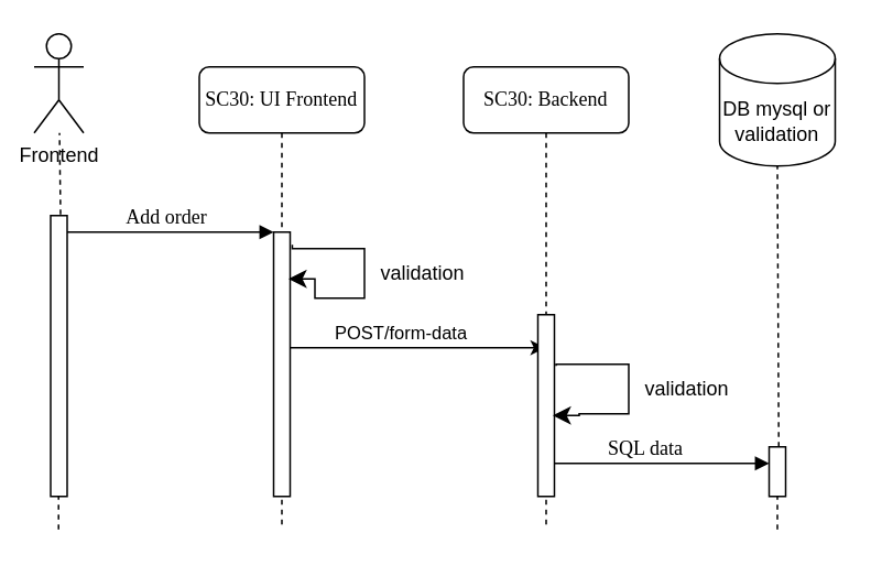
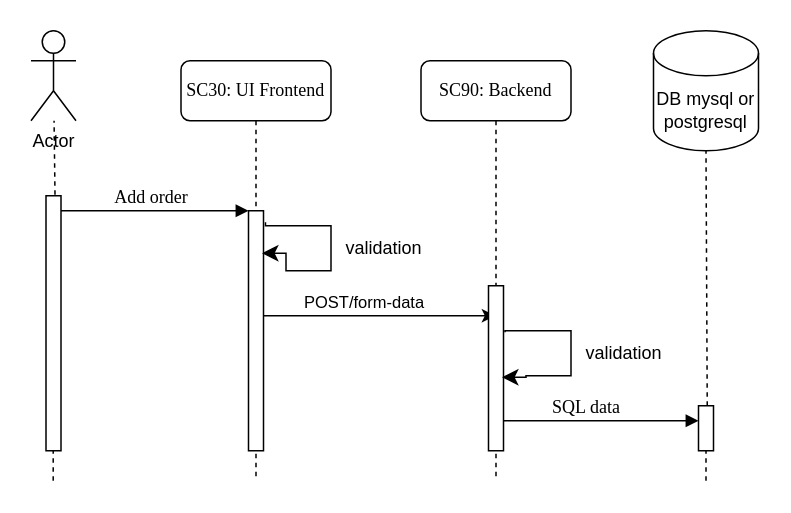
  <mxCell id="0" />
  <mxCell id="1" parent="0" />
  <mxCell id="2" value="SC30: UI Frontend" style="shape=umlLifeline;perimeter=lifelinePerimeter;whiteSpace=wrap;html=1;container=1;collapsible=0;recursiveResize=0;outlineConnect=0;rounded=1;shadow=0;comic=0;labelBackgroundColor=none;strokeWidth=1;fontFamily=Verdana;fontSize=12;align=center;" parent="1" vertex="1"><mxGeometry x="120" y="40" width="100" height="280" as="geometry" /></mxCell>
  <mxCell id="3" value="" style="html=1;points=[];perimeter=orthogonalPerimeter;rounded=0;shadow=0;comic=0;labelBackgroundColor=none;strokeWidth=1;fontFamily=Verdana;fontSize=12;align=center;" parent="2" vertex="1"><mxGeometry x="45" y="100" width="10" height="160" as="geometry" /></mxCell>
  <mxCell id="4" value="" style="edgeStyle=segmentEdgeStyle;endArrow=classic;html=1;curved=0;rounded=0;endSize=8;startSize=8;exitX=1.133;exitY=0.048;exitDx=0;exitDy=0;exitPerimeter=0;entryX=0.9;entryY=0.177;entryDx=0;entryDy=0;entryPerimeter=0;" edge="1" parent="2" source="3" target="3"><mxGeometry width="50" height="50" relative="1" as="geometry"><mxPoint x="59.83" y="110" as="sourcePoint" /><mxPoint x="70" y="140" as="targetPoint" /><Array as="points"><mxPoint x="56" y="110" /><mxPoint x="100" y="110" /><mxPoint x="100" y="140" /><mxPoint x="70" y="140" /></Array></mxGeometry></mxCell>
  <mxCell id="5" value="" style="endArrow=classic;html=1;rounded=0;" edge="1" parent="2" target="7"><mxGeometry width="50" height="50" relative="1" as="geometry"><mxPoint x="54.997" y="170" as="sourcePoint" /><mxPoint x="135.33" y="170" as="targetPoint" /></mxGeometry></mxCell>
  <mxCell id="6" value="POST/form-data" style="edgeLabel;html=1;align=center;verticalAlign=middle;resizable=0;points=[];" vertex="1" connectable="0" parent="5"><mxGeometry x="-0.137" y="1" relative="1" as="geometry"><mxPoint y="-9" as="offset" /></mxGeometry></mxCell>
- <mxCell id="7" value="SC30: Backend" style="shape=umlLifeline;perimeter=lifelinePerimeter;whiteSpace=wrap;html=1;container=1;collapsible=0;recursiveResize=0;outlineConnect=0;rounded=1;shadow=0;comic=0;labelBackgroundColor=none;strokeWidth=1;fontFamily=Verdana;fontSize=12;align=center;" parent="1" vertex="1"><mxGeometry x="280" y="40" width="100" height="280" as="geometry" /></mxCell>
+ <mxCell id="7" value="SC90: Backend" style="shape=umlLifeline;perimeter=lifelinePerimeter;whiteSpace=wrap;html=1;container=1;collapsible=0;recursiveResize=0;outlineConnect=0;rounded=1;shadow=0;comic=0;labelBackgroundColor=none;strokeWidth=1;fontFamily=Verdana;fontSize=12;align=center;" parent="1" vertex="1"><mxGeometry x="280" y="40" width="100" height="280" as="geometry" /></mxCell>
  <mxCell id="8" value="" style="html=1;points=[];perimeter=orthogonalPerimeter;rounded=0;shadow=0;comic=0;labelBackgroundColor=none;strokeWidth=1;fontFamily=Verdana;fontSize=12;align=center;" parent="7" vertex="1"><mxGeometry x="45" y="150" width="10" height="110" as="geometry" /></mxCell>
  <mxCell id="9" value="" style="edgeStyle=segmentEdgeStyle;endArrow=classic;html=1;curved=0;rounded=0;endSize=8;startSize=8;exitX=1.133;exitY=0.048;exitDx=0;exitDy=0;exitPerimeter=0;entryX=0.9;entryY=0.177;entryDx=0;entryDy=0;entryPerimeter=0;" edge="1" parent="7"><mxGeometry width="50" height="50" relative="1" as="geometry"><mxPoint x="56" y="181" as="sourcePoint" /><mxPoint x="54" y="211" as="targetPoint" /><Array as="points"><mxPoint x="56" y="180" /><mxPoint x="100" y="180" /><mxPoint x="100" y="210" /><mxPoint x="70" y="210" /></Array></mxGeometry></mxCell>
  <mxCell id="10" value="" style="html=1;points=[];perimeter=orthogonalPerimeter;rounded=0;shadow=0;comic=0;labelBackgroundColor=none;strokeWidth=1;fontFamily=Verdana;fontSize=12;align=center;" parent="1" vertex="1"><mxGeometry x="465" y="270" width="10" height="30" as="geometry" /></mxCell>
  <mxCell id="11" value="&lt;br&gt;Add order" style="html=1;verticalAlign=bottom;endArrow=block;entryX=0;entryY=0;labelBackgroundColor=none;fontFamily=Verdana;fontSize=12;edgeStyle=elbowEdgeStyle;elbow=vertical;" parent="1" target="3" edge="1"><mxGeometry relative="1" as="geometry"><mxPoint x="35" y="140" as="sourcePoint" /></mxGeometry></mxCell>
- <mxCell id="12" value="Frontend" style="shape=umlActor;verticalLabelPosition=bottom;verticalAlign=top;html=1;outlineConnect=0;" vertex="1" parent="1"><mxGeometry x="20" y="20" width="30" height="60" as="geometry" /></mxCell>
+ <mxCell id="12" value="Actor" style="shape=umlActor;verticalLabelPosition=bottom;verticalAlign=top;html=1;outlineConnect=0;" vertex="1" parent="1"><mxGeometry x="20" y="20" width="30" height="60" as="geometry" /></mxCell>
  <mxCell id="13" value="" style="html=1;points=[];perimeter=orthogonalPerimeter;rounded=0;shadow=0;comic=0;labelBackgroundColor=none;strokeWidth=1;fontFamily=Verdana;fontSize=12;align=center;" vertex="1" parent="1"><mxGeometry x="30" y="130" width="10" height="170" as="geometry" /></mxCell>
  <mxCell id="14" value="" style="endArrow=none;dashed=1;html=1;rounded=0;exitX=0.6;exitY=-0.004;exitDx=0;exitDy=0;exitPerimeter=0;" edge="1" parent="1" source="13" target="12"><mxGeometry width="50" height="50" relative="1" as="geometry"><mxPoint x="400" y="270" as="sourcePoint" /><mxPoint x="40" y="100" as="targetPoint" /><Array as="points" /></mxGeometry></mxCell>
  <mxCell id="15" value="validation" style="text;html=1;align=center;verticalAlign=middle;resizable=0;points=[];autosize=1;strokeColor=none;fillColor=none;" vertex="1" parent="1"><mxGeometry x="220" y="150" width="70" height="30" as="geometry" /></mxCell>
  <mxCell id="16" value="SQL data" style="html=1;verticalAlign=bottom;endArrow=block;labelBackgroundColor=none;fontFamily=Verdana;fontSize=12;edgeStyle=elbowEdgeStyle;elbow=vertical;" parent="1" edge="1"><mxGeometry x="-0.154" relative="1" as="geometry"><mxPoint x="335" y="280" as="sourcePoint" /><Array as="points"><mxPoint x="340" y="280" /></Array><mxPoint x="465" y="280" as="targetPoint" /><mxPoint as="offset" /></mxGeometry></mxCell>
- <mxCell id="17" value="DB mysql or validation" style="shape=cylinder3;whiteSpace=wrap;html=1;boundedLbl=1;backgroundOutline=1;size=15;" vertex="1" parent="1"><mxGeometry x="435" y="20" width="70" height="80" as="geometry" /></mxCell>
+ <mxCell id="17" value="DB mysql or postgresql" style="shape=cylinder3;whiteSpace=wrap;html=1;boundedLbl=1;backgroundOutline=1;size=15;" vertex="1" parent="1"><mxGeometry x="435" y="20" width="70" height="80" as="geometry" /></mxCell>
  <mxCell id="18" value="" style="endArrow=none;dashed=1;html=1;rounded=0;entryX=0.5;entryY=1;entryDx=0;entryDy=0;entryPerimeter=0;exitX=0.583;exitY=0.001;exitDx=0;exitDy=0;exitPerimeter=0;" edge="1" parent="1" source="10" target="17"><mxGeometry width="50" height="50" relative="1" as="geometry"><mxPoint x="475" y="130" as="sourcePoint" /><mxPoint x="525" y="80" as="targetPoint" /></mxGeometry></mxCell>
  <mxCell id="19" value="validation" style="text;html=1;align=center;verticalAlign=middle;resizable=0;points=[];autosize=1;strokeColor=none;fillColor=none;" vertex="1" parent="1"><mxGeometry x="380" y="220" width="70" height="30" as="geometry" /></mxCell>
  <mxCell id="20" value="" style="endArrow=none;dashed=1;html=1;rounded=0;entryX=0.5;entryY=1;entryDx=0;entryDy=0;entryPerimeter=0;" edge="1" parent="1" target="10"><mxGeometry width="50" height="50" relative="1" as="geometry"><mxPoint x="470" y="320" as="sourcePoint" /><mxPoint x="475" y="310" as="targetPoint" /></mxGeometry></mxCell>
  <mxCell id="21" value="" style="endArrow=none;dashed=1;html=1;rounded=0;entryX=0.5;entryY=1;entryDx=0;entryDy=0;entryPerimeter=0;" edge="1" parent="1"><mxGeometry width="50" height="50" relative="1" as="geometry"><mxPoint x="34.8" y="320" as="sourcePoint" /><mxPoint x="34.8" y="300" as="targetPoint" /></mxGeometry></mxCell>
